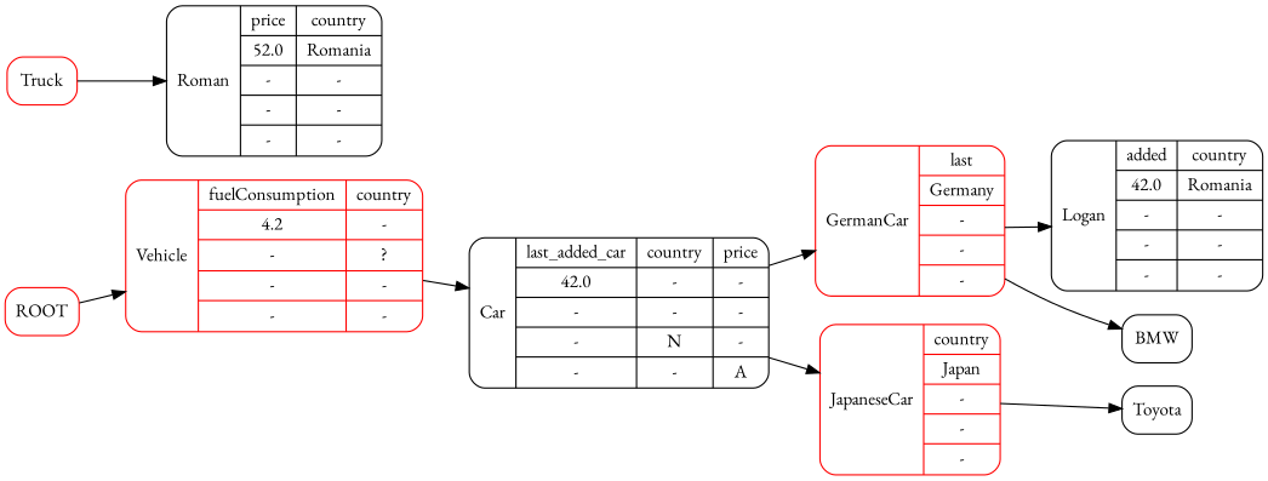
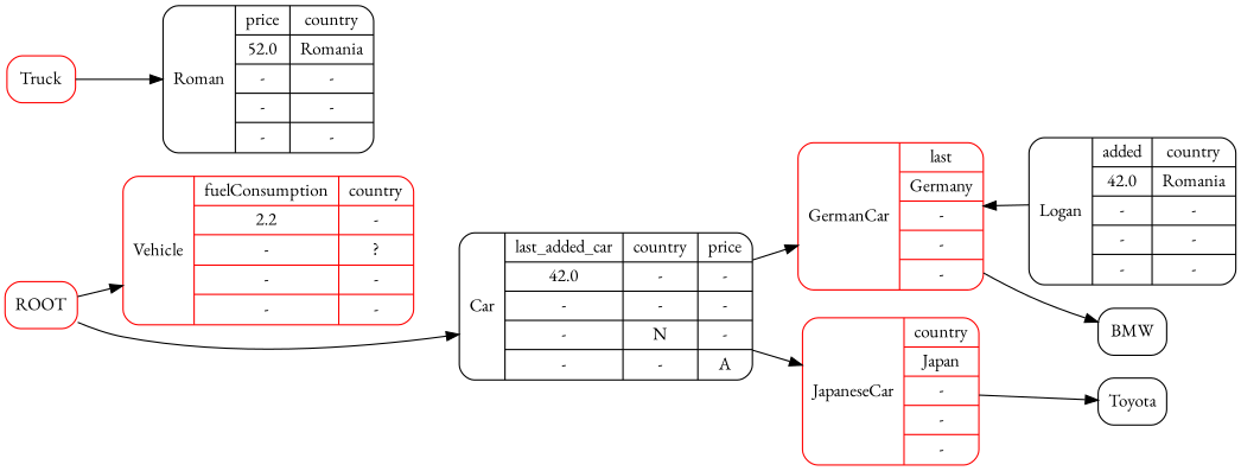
  digraph {
    fontname="EB Garamond"
    rankdir=LR
    node [color=red fontname="EB Garamond" shape=Mrecord]
    edge [fontname="EB Garamond"]
-   n1 [label="{Vehicle|{fuelConsumption|4.2|-|-|-}|{country|-|?|-|-}}"]
+   n1 [label="{Vehicle|{fuelConsumption|2.2|-|-|-}|{country|-|?|-|-}}"]
    n2 [color=black label="{Car|{last_added_car|42.0|-|-|-}|{country|-|-|N|-}|{price|-|-|-|A}}"]
    n3 [label="{Truck}"]
    n4 [color=black label="{Roman|{price|52.0|-|-|-}|{country|Romania|-|-|-}}"]
    n5 [label="{GermanCar|{last|Germany|-|-|-}}"]
    n6 [label="{JapaneseCar|{country|Japan|-|-|-}}"]
    n7 [color=black label="{Logan|{added|42.0|-|-|-}|{country|Romania|-|-|-}}"]
    n8 [color=black label="{BMW}"]
    n9 [color=black label="{Toyota}"]
    n10 [label="{ROOT}"]
-   n1 -> n2
+   n10 -> n2
    n2 -> n5
    n2 -> n6
    n3 -> n4
-   n5 -> n7
+   n7 -> n5
    n5 -> n8
    n6 -> n9
    n10 -> n1
  }
